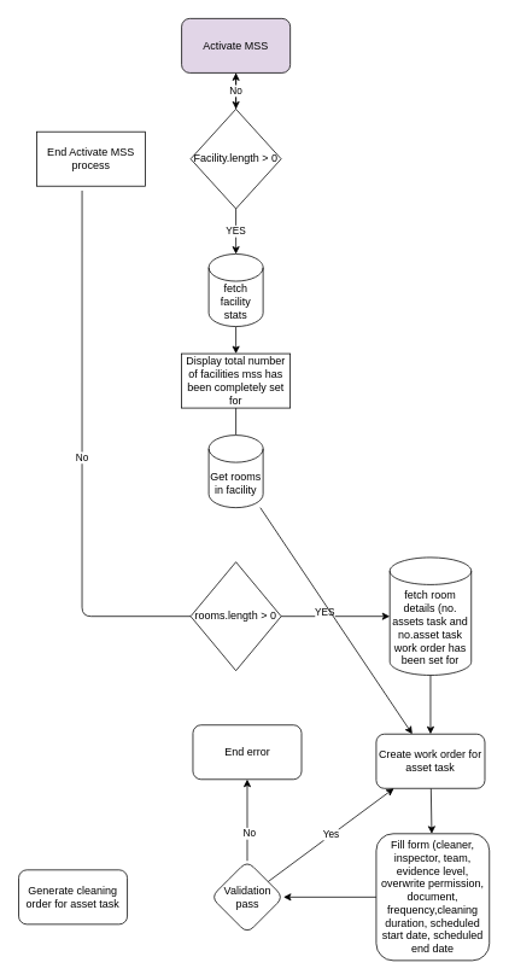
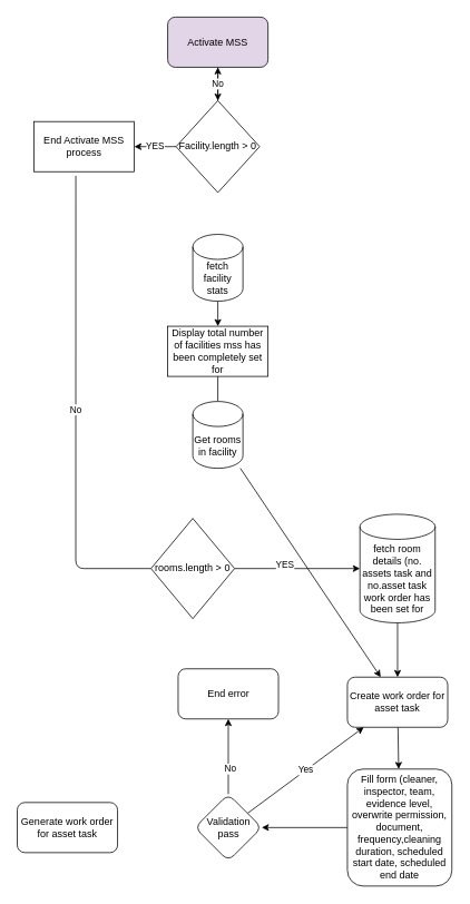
  <mxCell id="0" />
  <mxCell id="1" parent="0" />
  <mxCell id="2" style="edgeStyle=none;html=1;exitX=0.5;exitY=1;exitDx=0;exitDy=0;" edge="1" parent="1" source="3"><mxGeometry relative="1" as="geometry"><mxPoint x="260" y="120" as="targetPoint" /></mxGeometry></mxCell>
  <mxCell id="3" value="Activate MSS" style="rounded=1;whiteSpace=wrap;html=1;fillColor=#e1d5e7;" vertex="1" parent="1"><mxGeometry x="200" y="20" width="120" height="60" as="geometry" /></mxCell>
  <mxCell id="4" value="No" style="edgeStyle=none;html=1;" edge="1" parent="1" source="6" target="3"><mxGeometry relative="1" as="geometry" /></mxCell>
- <mxCell id="5" value="YES" style="edgeStyle=none;html=1;" edge="1" parent="1" source="6" target="15"><mxGeometry relative="1" as="geometry" /></mxCell>
+ <mxCell id="5" value="YES" style="edgeStyle=none;html=1;" edge="1" parent="1" source="6" target="7"><mxGeometry relative="1" as="geometry" /></mxCell>
  <mxCell id="6" value="Facility.length &amp;gt; 0" style="rhombus;whiteSpace=wrap;html=1;" vertex="1" parent="1"><mxGeometry x="210" y="120" width="100" height="110" as="geometry" /></mxCell>
  <mxCell id="7" value="End Activate MSS process" style="whiteSpace=wrap;html=1;" vertex="1" parent="1"><mxGeometry x="40" y="145" width="120" height="60" as="geometry" /></mxCell>
  <mxCell id="8" value="" style="edgeStyle=none;html=1;startArrow=none;" edge="1" parent="1" source="18"><mxGeometry relative="1" as="geometry"><mxPoint x="260" y="540" as="targetPoint" /></mxGeometry></mxCell>
  <mxCell id="9" value="Display total number of facilities mss has been completely set for" style="rounded=0;whiteSpace=wrap;html=1;" vertex="1" parent="1"><mxGeometry x="200" y="390" width="120" height="60" as="geometry" /></mxCell>
  <mxCell id="10" value="No" style="edgeStyle=none;html=1;entryX=0.417;entryY=1.083;entryDx=0;entryDy=0;entryPerimeter=0;endArrow=none;" edge="1" parent="1" source="13" target="7"><mxGeometry relative="1" as="geometry"><Array as="points"><mxPoint x="90" y="680" /></Array></mxGeometry></mxCell>
  <mxCell id="11" style="edgeStyle=none;html=1;exitX=1;exitY=0.5;exitDx=0;exitDy=0;" edge="1" parent="1" source="13"><mxGeometry relative="1" as="geometry"><mxPoint x="430" y="680" as="targetPoint" /></mxGeometry></mxCell>
  <mxCell id="12" value="YES" style="edgeLabel;html=1;align=center;verticalAlign=middle;resizable=0;points=[];" vertex="1" connectable="0" parent="11"><mxGeometry x="-0.217" y="5" relative="1" as="geometry"><mxPoint as="offset" /></mxGeometry></mxCell>
- <mxCell id="13" value="rooms.length &amp;gt; 0" style="rhombus;whiteSpace=wrap;html=1;" vertex="1" parent="1"><mxGeometry x="210" y="620" width="100" height="120" as="geometry" /></mxCell>
+ <mxCell id="13" value="rooms.length &amp;gt; 0" style="rhombus;whiteSpace=wrap;html=1;" vertex="1" parent="1"><mxGeometry x="180" y="620" width="100" height="120" as="geometry" /></mxCell>
  <mxCell id="14" value="" style="edgeStyle=none;html=1;" edge="1" parent="1" source="15" target="9"><mxGeometry relative="1" as="geometry" /></mxCell>
  <mxCell id="15" value="fetch facility stats" style="shape=cylinder3;whiteSpace=wrap;html=1;boundedLbl=1;backgroundOutline=1;size=15;" vertex="1" parent="1"><mxGeometry x="230" y="280" width="60" height="80" as="geometry" /></mxCell>
  <mxCell id="16" value="" style="edgeStyle=none;html=1;endArrow=none;" edge="1" parent="1" source="9" target="18"><mxGeometry relative="1" as="geometry"><mxPoint x="260" y="450" as="sourcePoint" /><mxPoint x="260" y="540" as="targetPoint" /></mxGeometry></mxCell>
  <mxCell id="17" value="" style="edgeStyle=none;html=1;" edge="1" parent="1" source="18" target="22"><mxGeometry relative="1" as="geometry" /></mxCell>
  <mxCell id="18" value="Get rooms in facility" style="shape=cylinder3;whiteSpace=wrap;html=1;boundedLbl=1;backgroundOutline=1;size=15;" vertex="1" parent="1"><mxGeometry x="230" y="480" width="60" height="80" as="geometry" /></mxCell>
  <mxCell id="19" value="" style="edgeStyle=none;html=1;" edge="1" parent="1" source="20" target="22"><mxGeometry relative="1" as="geometry" /></mxCell>
  <mxCell id="20" value="fetch room details (no. assets task and no.asset task work order has been set for" style="shape=cylinder3;whiteSpace=wrap;html=1;boundedLbl=1;backgroundOutline=1;size=15;" vertex="1" parent="1"><mxGeometry x="430" y="615" width="90" height="130" as="geometry" /></mxCell>
  <mxCell id="21" value="" style="edgeStyle=none;html=1;" edge="1" parent="1" source="22" target="24"><mxGeometry relative="1" as="geometry" /></mxCell>
  <mxCell id="22" value="Create work order for asset task" style="rounded=1;whiteSpace=wrap;html=1;" vertex="1" parent="1"><mxGeometry x="415" y="810" width="120" height="60" as="geometry" /></mxCell>
  <mxCell id="23" value="" style="edgeStyle=none;html=1;" edge="1" parent="1" source="24" target="28"><mxGeometry relative="1" as="geometry" /></mxCell>
  <mxCell id="24" value="Fill form (cleaner, inspector, team, evidence level, overwrite permission, document, frequency,cleaning duration, scheduled start date, scheduled end date" style="whiteSpace=wrap;html=1;rounded=1;" vertex="1" parent="1"><mxGeometry x="415" y="920" width="125" height="140" as="geometry" /></mxCell>
  <mxCell id="25" value="" style="edgeStyle=none;html=1;" edge="1" parent="1" source="28" target="29"><mxGeometry relative="1" as="geometry" /></mxCell>
  <mxCell id="26" value="No" style="edgeLabel;html=1;align=center;verticalAlign=middle;resizable=0;points=[];" vertex="1" connectable="0" parent="25"><mxGeometry x="-0.311" y="-1" relative="1" as="geometry"><mxPoint x="1" as="offset" /></mxGeometry></mxCell>
  <mxCell id="27" value="Yes" style="edgeStyle=none;html=1;" edge="1" parent="1" source="28" target="22"><mxGeometry relative="1" as="geometry" /></mxCell>
  <mxCell id="28" value="Validation pass" style="rhombus;whiteSpace=wrap;html=1;rounded=1;" vertex="1" parent="1"><mxGeometry x="232.5" y="950" width="80" height="80" as="geometry" /></mxCell>
  <mxCell id="29" value="End error" style="rounded=1;whiteSpace=wrap;html=1;" vertex="1" parent="1"><mxGeometry x="212.5" y="800" width="120" height="60" as="geometry" /></mxCell>
- <mxCell id="30" value="Generate cleaning order for asset task" style="rounded=1;whiteSpace=wrap;html=1;" vertex="1" parent="1"><mxGeometry x="20" y="960" width="120" height="60" as="geometry" /></mxCell>
+ <mxCell id="30" value="Generate work order for asset task" style="rounded=1;whiteSpace=wrap;html=1;" vertex="1" parent="1"><mxGeometry x="20" y="960" width="120" height="60" as="geometry" /></mxCell>
